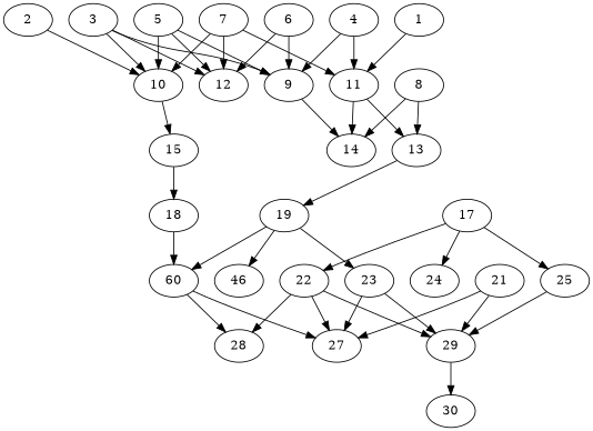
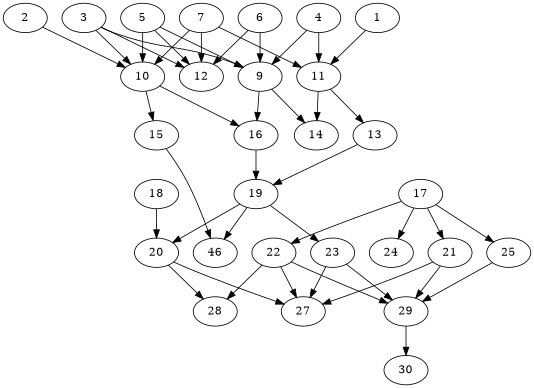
  digraph {
    node [alpha=0.16 compute_size=782757789696 result_size=0]
    1 [alpha=0.03 compute_size=467060815423 ram=31689488 result_size=13312 trans_size=1044868]
    11 [alpha=0.02 ram=29242208 result_size=54272 trans_size=28293]
    13 [alpha=0.13 compute_size=368293445632 ram=36511184 result_size=9216 trans_size=436982]
    14 [compute_size=1073741824000 ram=3071360 trans_size=209844]
    19 [alpha=0.18 compute_size=816267487495 ram=39235664 result_size=1024 trans_size=964914]
    2 [alpha=0.15 compute_size=49983576018 ram=15890672 result_size=1024 trans_size=744393]
    10 [compute_size=4088586240 ram=34266656 result_size=13312 trans_size=911206]
+   16 [alpha=0.15 compute_size=590594372299 ram=1812080 result_size=54272 trans_size=986972]
    15 [alpha=0.18 compute_size=134217728000 ram=15722768 result_size=1024 trans_size=792410]
    18 [alpha=0.04 compute_size=109765459968 ram=16861664 result_size=74752 trans_size=89258]
    3 [alpha=0.10 compute_size=654692849222 ram=14979872 result_size=9216 trans_size=276595]
    9 [alpha=0.14 compute_size=8589934592 ram=19678016 result_size=70656 trans_size=868784]
    12 [alpha=0.02 compute_size=368293445632 ram=30558512 trans_size=68414]
    4 [alpha=0.13 compute_size=5222965248 ram=47437616 result_size=13312 trans_size=731190]
    5 [alpha=0.09 compute_size=157928914944 ram=8184512 result_size=74752 trans_size=865587]
-   8 [compute_size=30117464064 ram=28866800 result_size=54272 trans_size=242804]
    6 [alpha=0.07 compute_size=8589934592 ram=51356432 result_size=70656 trans_size=297982]
    7 [alpha=0.18 compute_size=95035881932 ram=4992752 result_size=29696 trans_size=887613]
-   20 [alpha=0.14 ram=32283488 result_size=54272 trans_size=257925 label=60]
+   20 [alpha=0.14 ram=32283488 result_size=54272 trans_size=257925]
    23 [alpha=0.05 compute_size=235907857337 ram=25557824 result_size=1024 trans_size=948226]
    n21 [alpha=0.11 compute_size=17947312128 label=46 ram=51386528 trans_size=492863]
    17 [alpha=0.19 compute_size=164463378432 ram=47185760 result_size=74752 trans_size=794616]
    21 [alpha=0.20 compute_size=549755813888 ram=18813152 result_size=91136 trans_size=36477]
    22 [alpha=0.15 compute_size=14635524096 ram=7150160 result_size=13312 trans_size=727834]
    24 [compute_size=231928233984 ram=25355072 trans_size=103995]
    25 [alpha=0.12 compute_size=28991029248 ram=19788896 result_size=29696 trans_size=333627]
    27 [alpha=0.03 compute_size=3227222016 ram=33080240 trans_size=820191]
    28 [alpha=0.01 compute_size=619151360 ram=852176 trans_size=87563]
    29 [alpha=0.07 compute_size=28991029248 ram=37517024 result_size=29696 trans_size=80754]
    30 [alpha=0.20 compute_size=4666613760 ram=30105488 trans_size=691357]
    1 -> 11
    11 -> 13
    11 -> 14
    13 -> 19
    19 -> 20
    19 -> 23
    19 -> n21
    2 -> 10
+   10 -> 16
    10 -> 15
-   15 -> 18
+   16 -> 19
+   15 -> n21
    18 -> 20
    3 -> 10
    3 -> 9
    3 -> 12
    9 -> 14
+   9 -> 16
    4 -> 11
    4 -> 9
    5 -> 10
    5 -> 9
    5 -> 12
-   8 -> 13
-   8 -> 14
    6 -> 9
    6 -> 12
    7 -> 11
    7 -> 10
    7 -> 12
    20 -> 27
    20 -> 28
    23 -> 27
    23 -> 29
+   17 -> 21
    17 -> 22
    17 -> 24
    17 -> 25
    21 -> 27
    21 -> 29
    22 -> 27
    22 -> 28
    22 -> 29
    25 -> 29
    29 -> 30
  }
